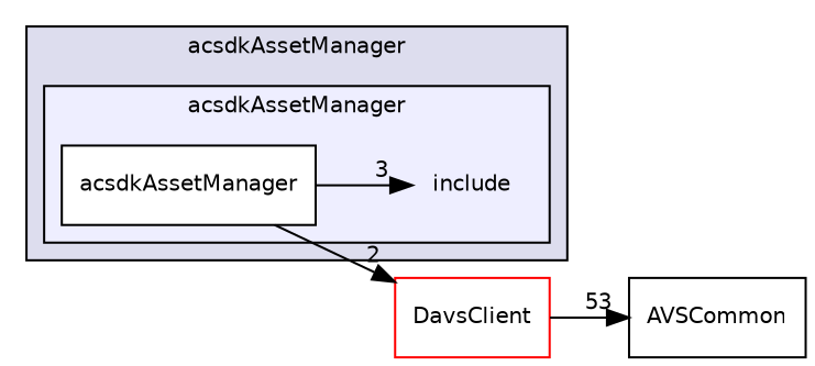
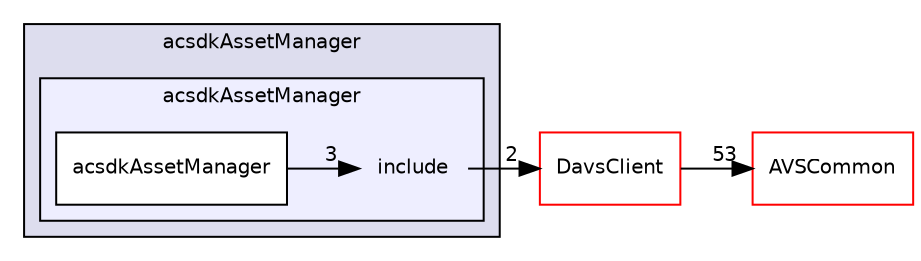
  digraph {
    compound=true
    rankdir=LR
    node [fontname=Helvetica fontsize=10 shape=box color=red fillcolor=white style=filled]
    edge [labeldistance=1.5 labelfontname=Helvetica labelfontsize=10]
    n1 [label=include shape=plaintext color="" fillcolor="" style=""]
    n2 [color=black label=acsdkAssetManager]
    n3 [label=DavsClient]
-   n4 [color=black label=AVSCommon]
+   n4 [label=AVSCommon]
    subgraph cluster_1 {
      bgcolor="#ddddee"
      fontname=Helvetica
      fontsize=10
      label=acsdkAssetManager
      pencolor=black
      subgraph cluster_2 {
        bgcolor="#eeeeff"
        fontname=Helvetica
        fontsize=10
        label=acsdkAssetManager
        pencolor=black
        n1
        n2
      }
    }
    n2 -> n1 [headlabel=3]
-   n2 -> n3 [headlabel=2]
+   n1 -> n3 [headlabel=2]
    n3 -> n4 [headlabel=53]
  }
